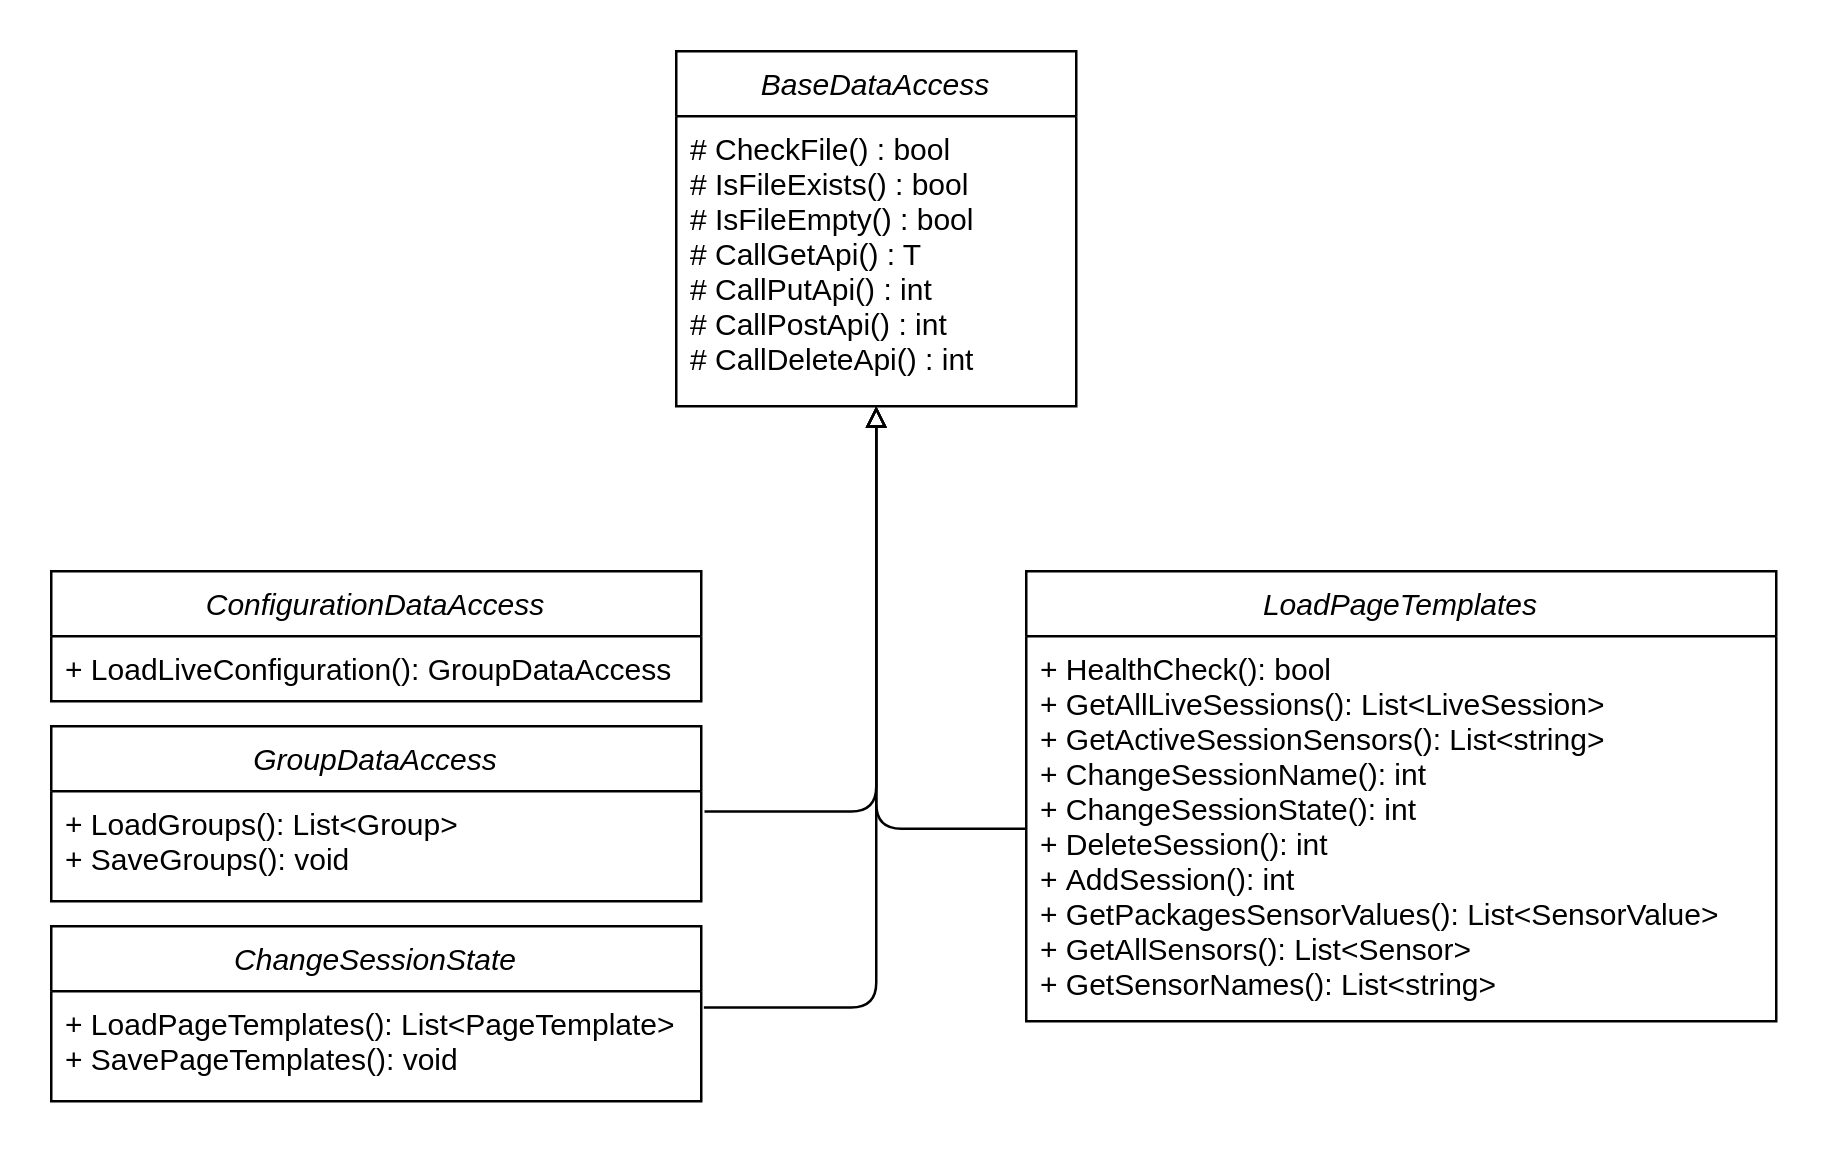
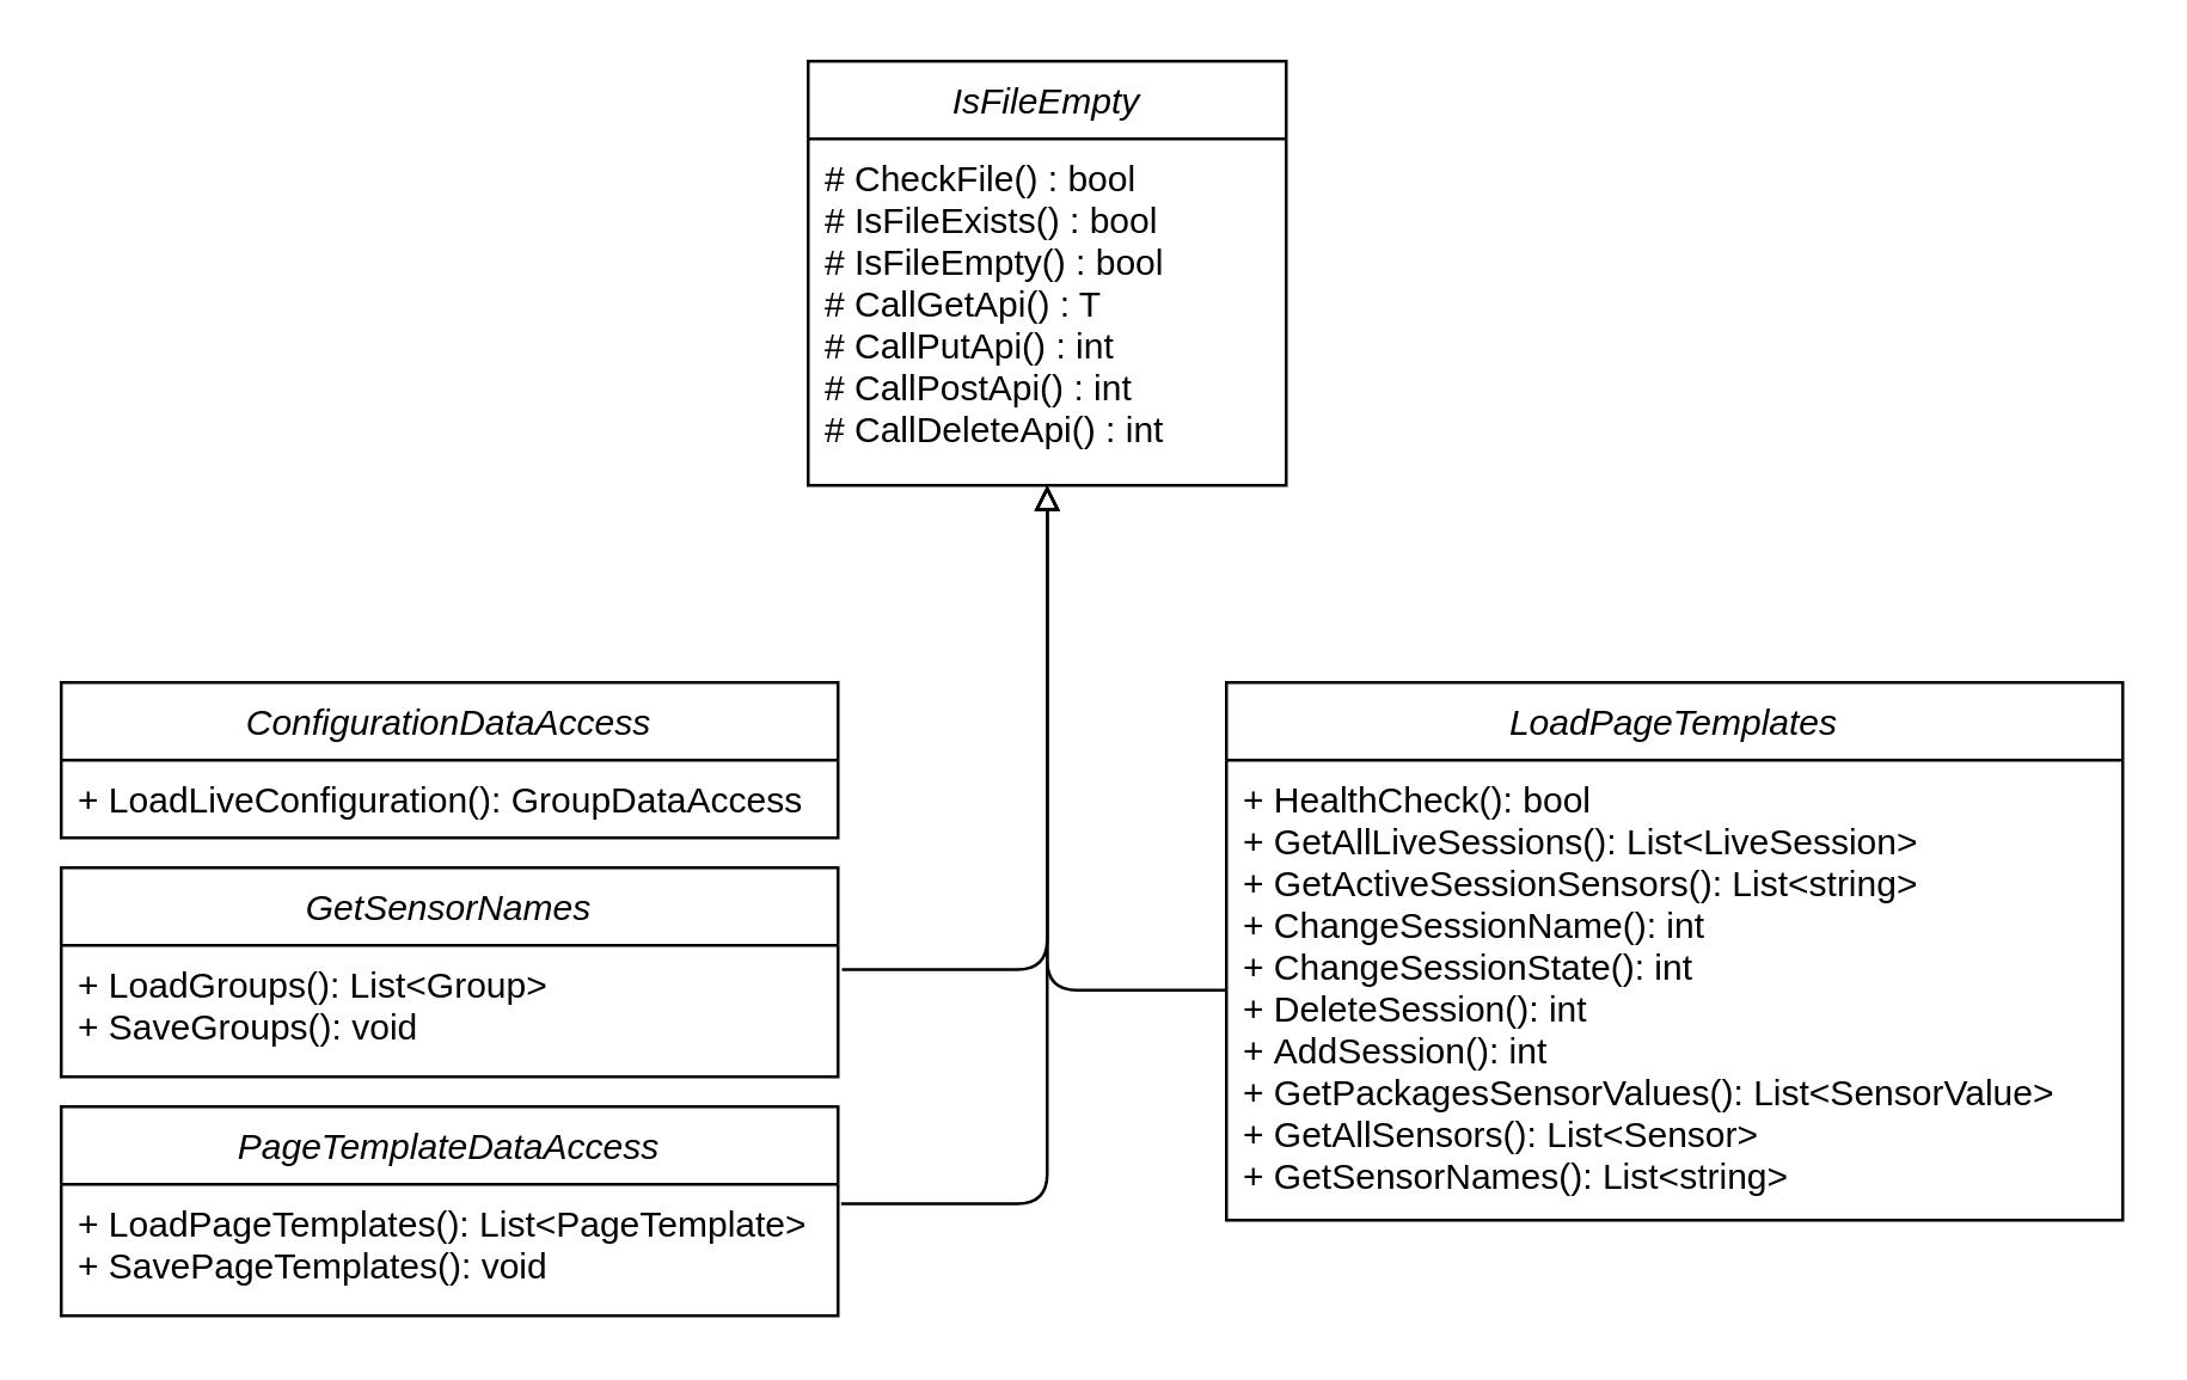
  <mxCell id="0" />
  <mxCell id="1" parent="0" />
- <mxCell id="2" value="BaseDataAccess" style="swimlane;fontStyle=2;align=center;verticalAlign=top;childLayout=stackLayout;horizontal=1;startSize=26;horizontalStack=0;resizeParent=1;resizeLast=0;collapsible=1;marginBottom=0;shadow=0;strokeWidth=1;" parent="1" vertex="1"><mxGeometry x="270" y="20" width="160" height="142" as="geometry"><mxRectangle x="230" y="140" width="160" height="26" as="alternateBounds" /></mxGeometry></mxCell>
+ <mxCell id="2" value="IsFileEmpty" style="swimlane;fontStyle=2;align=center;verticalAlign=top;childLayout=stackLayout;horizontal=1;startSize=26;horizontalStack=0;resizeParent=1;resizeLast=0;collapsible=1;marginBottom=0;shadow=0;strokeWidth=1;" parent="1" vertex="1"><mxGeometry x="270" y="20" width="160" height="142" as="geometry"><mxRectangle x="230" y="140" width="160" height="26" as="alternateBounds" /></mxGeometry></mxCell>
  <mxCell id="3" value="# CheckFile() : bool&#10;# IsFileExists() : bool&#10;# IsFileEmpty() : bool&#10;# CallGetApi() : T&#10;# CallPutApi() : int&#10;# CallPostApi() : int&#10;# CallDeleteApi() : int" style="text;align=left;verticalAlign=top;spacingLeft=4;spacingRight=4;overflow=hidden;rotatable=0;points=[[0,0.5],[1,0.5]];portConstraint=eastwest;" parent="2" vertex="1"><mxGeometry y="26" width="160" height="116" as="geometry" /></mxCell>
  <mxCell id="4" value="ConfigurationDataAccess" style="swimlane;fontStyle=2;childLayout=stackLayout;horizontal=1;startSize=26;fillColor=none;horizontalStack=0;resizeParent=1;resizeParentMax=0;resizeLast=0;collapsible=1;marginBottom=0;" parent="1" vertex="1"><mxGeometry x="20" y="228" width="260" height="52" as="geometry" /></mxCell>
  <mxCell id="5" value="+ LoadLiveConfiguration(): GroupDataAccess" style="text;strokeColor=none;fillColor=none;align=left;verticalAlign=top;spacingLeft=4;spacingRight=4;overflow=hidden;rotatable=0;points=[[0,0.5],[1,0.5]];portConstraint=eastwest;" parent="4" vertex="1"><mxGeometry y="26" width="260" height="26" as="geometry" /></mxCell>
  <mxCell id="6" style="edgeStyle=orthogonalEdgeStyle;orthogonalLoop=1;jettySize=auto;html=1;exitX=1.005;exitY=0.184;exitDx=0;exitDy=0;entryX=0.5;entryY=1;entryDx=0;entryDy=0;endArrow=block;endFill=0;exitPerimeter=0;" parent="1" source="8" target="2" edge="1"><mxGeometry relative="1" as="geometry" /></mxCell>
- <mxCell id="7" value="GroupDataAccess" style="swimlane;fontStyle=2;childLayout=stackLayout;horizontal=1;startSize=26;fillColor=none;horizontalStack=0;resizeParent=1;resizeParentMax=0;resizeLast=0;collapsible=1;marginBottom=0;" parent="1" vertex="1"><mxGeometry x="20" y="290" width="260" height="70" as="geometry" /></mxCell>
+ <mxCell id="7" value="GetSensorNames" style="swimlane;fontStyle=2;childLayout=stackLayout;horizontal=1;startSize=26;fillColor=none;horizontalStack=0;resizeParent=1;resizeParentMax=0;resizeLast=0;collapsible=1;marginBottom=0;" parent="1" vertex="1"><mxGeometry x="20" y="290" width="260" height="70" as="geometry" /></mxCell>
  <mxCell id="8" value="+ LoadGroups(): List&lt;Group&gt;&#10;+ SaveGroups(): void" style="text;strokeColor=none;fillColor=none;align=left;verticalAlign=top;spacingLeft=4;spacingRight=4;overflow=hidden;rotatable=0;points=[[0,0.5],[1,0.5]];portConstraint=eastwest;" parent="7" vertex="1"><mxGeometry y="26" width="260" height="44" as="geometry" /></mxCell>
  <mxCell id="9" style="edgeStyle=orthogonalEdgeStyle;orthogonalLoop=1;jettySize=auto;html=1;exitX=1.004;exitY=0.148;exitDx=0;exitDy=0;entryX=0.5;entryY=1;entryDx=0;entryDy=0;endArrow=block;endFill=0;exitPerimeter=0;" parent="1" source="11" target="2" edge="1"><mxGeometry relative="1" as="geometry" /></mxCell>
- <mxCell id="10" value="ChangeSessionState" style="swimlane;fontStyle=2;childLayout=stackLayout;horizontal=1;startSize=26;fillColor=none;horizontalStack=0;resizeParent=1;resizeParentMax=0;resizeLast=0;collapsible=1;marginBottom=0;" parent="1" vertex="1"><mxGeometry x="20" y="370" width="260" height="70" as="geometry" /></mxCell>
+ <mxCell id="10" value="PageTemplateDataAccess" style="swimlane;fontStyle=2;childLayout=stackLayout;horizontal=1;startSize=26;fillColor=none;horizontalStack=0;resizeParent=1;resizeParentMax=0;resizeLast=0;collapsible=1;marginBottom=0;" parent="1" vertex="1"><mxGeometry x="20" y="370" width="260" height="70" as="geometry" /></mxCell>
  <mxCell id="11" value="+ LoadPageTemplates(): List&lt;PageTemplate&gt;&#10;+ SavePageTemplates(): void" style="text;strokeColor=none;fillColor=none;align=left;verticalAlign=top;spacingLeft=4;spacingRight=4;overflow=hidden;rotatable=0;points=[[0,0.5],[1,0.5]];portConstraint=eastwest;" parent="10" vertex="1"><mxGeometry y="26" width="260" height="44" as="geometry" /></mxCell>
  <mxCell id="12" style="edgeStyle=orthogonalEdgeStyle;orthogonalLoop=1;jettySize=auto;html=1;entryX=0.5;entryY=1;entryDx=0;entryDy=0;endArrow=block;endFill=0;" parent="1" source="14" target="2" edge="1"><mxGeometry relative="1" as="geometry" /></mxCell>
  <mxCell id="13" value="LoadPageTemplates" style="swimlane;fontStyle=2;childLayout=stackLayout;horizontal=1;startSize=26;fillColor=none;horizontalStack=0;resizeParent=1;resizeParentMax=0;resizeLast=0;collapsible=1;marginBottom=0;" parent="1" vertex="1"><mxGeometry x="410" y="228" width="300" height="180" as="geometry" /></mxCell>
  <mxCell id="14" value="+ HealthCheck(): bool&#10;+ GetAllLiveSessions(): List&lt;LiveSession&gt;&#10;+ GetActiveSessionSensors(): List&lt;string&gt;&#10;+ ChangeSessionName(): int&#10;+ ChangeSessionState(): int&#10;+ DeleteSession(): int&#10;+ AddSession(): int&#10;+ GetPackagesSensorValues(): List&lt;SensorValue&gt;&#10;+ GetAllSensors(): List&lt;Sensor&gt;&#10;+ GetSensorNames(): List&lt;string&gt;" style="text;strokeColor=none;fillColor=none;align=left;verticalAlign=top;spacingLeft=4;spacingRight=4;overflow=hidden;rotatable=0;points=[[0,0.5],[1,0.5]];portConstraint=eastwest;" parent="13" vertex="1"><mxGeometry y="26" width="300" height="154" as="geometry" /></mxCell>
